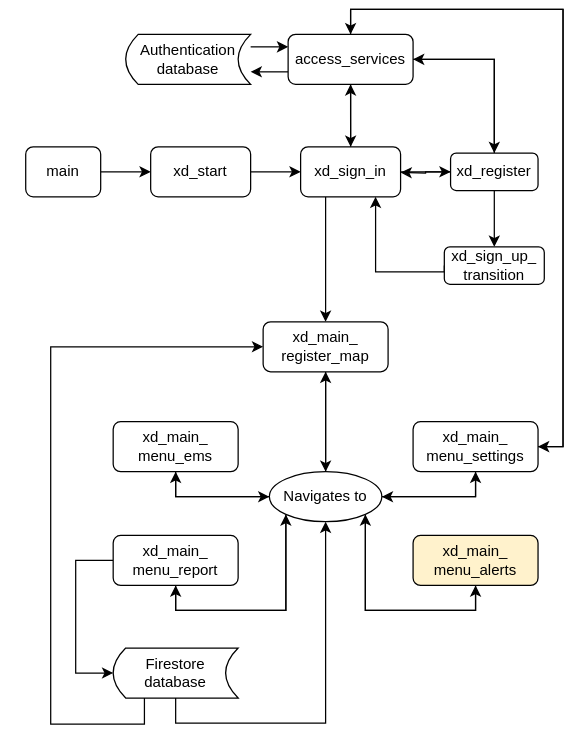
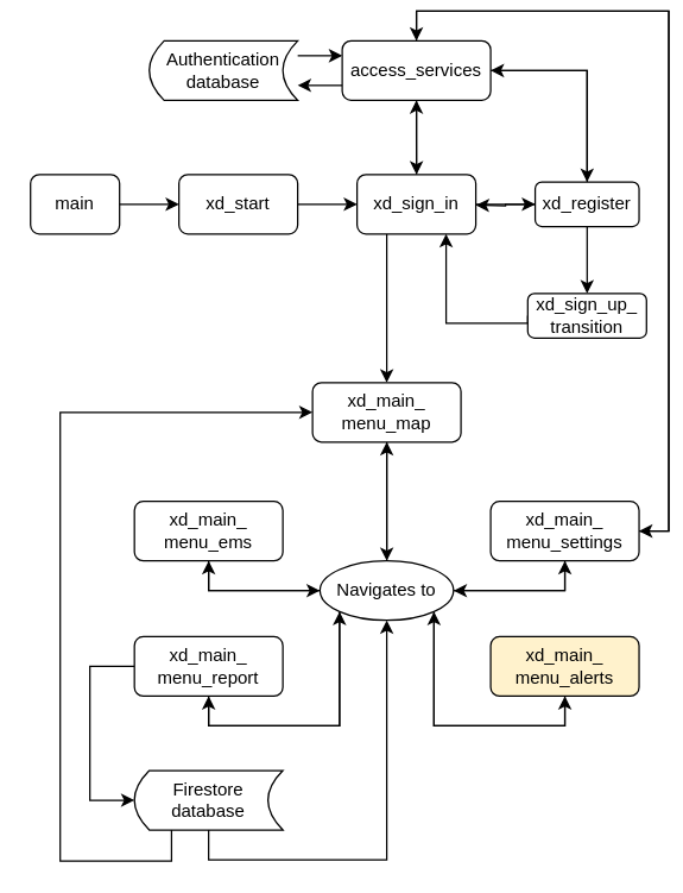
  <mxCell id="0" />
  <mxCell id="1" parent="0" />
  <mxCell id="2" style="edgeStyle=orthogonalEdgeStyle;rounded=0;orthogonalLoop=1;jettySize=auto;html=1;exitX=1;exitY=0.5;exitDx=0;exitDy=0;entryX=0;entryY=0.5;entryDx=0;entryDy=0;" edge="1" parent="1" source="3" target="5"><mxGeometry relative="1" as="geometry" /></mxCell>
  <mxCell id="3" value="main" style="rounded=1;whiteSpace=wrap;html=1;" vertex="1" parent="1"><mxGeometry x="20" y="110" width="60" height="40" as="geometry" /></mxCell>
  <mxCell id="4" style="edgeStyle=orthogonalEdgeStyle;rounded=0;orthogonalLoop=1;jettySize=auto;html=1;exitX=1;exitY=0.5;exitDx=0;exitDy=0;entryX=0;entryY=0.5;entryDx=0;entryDy=0;" edge="1" parent="1" source="5" target="9"><mxGeometry relative="1" as="geometry" /></mxCell>
  <mxCell id="5" value="xd_start" style="rounded=1;whiteSpace=wrap;html=1;" vertex="1" parent="1"><mxGeometry x="120" y="110" width="80" height="40" as="geometry" /></mxCell>
  <mxCell id="6" style="edgeStyle=orthogonalEdgeStyle;rounded=0;orthogonalLoop=1;jettySize=auto;html=1;exitX=1;exitY=0.5;exitDx=0;exitDy=0;entryX=0;entryY=0.5;entryDx=0;entryDy=0;" edge="1" parent="1" source="9" target="13"><mxGeometry relative="1" as="geometry" /></mxCell>
  <mxCell id="7" style="edgeStyle=orthogonalEdgeStyle;rounded=0;orthogonalLoop=1;jettySize=auto;html=1;exitX=0.5;exitY=0;exitDx=0;exitDy=0;entryX=0.5;entryY=1;entryDx=0;entryDy=0;" edge="1" parent="1" source="9" target="20"><mxGeometry relative="1" as="geometry" /></mxCell>
  <mxCell id="8" style="edgeStyle=orthogonalEdgeStyle;rounded=0;orthogonalLoop=1;jettySize=auto;html=1;exitX=0.25;exitY=1;exitDx=0;exitDy=0;entryX=0.5;entryY=0;entryDx=0;entryDy=0;" edge="1" parent="1" source="9" target="22"><mxGeometry relative="1" as="geometry" /></mxCell>
  <mxCell id="9" value="xd_sign_in" style="rounded=1;whiteSpace=wrap;html=1;" vertex="1" parent="1"><mxGeometry x="240" y="110" width="80" height="40" as="geometry" /></mxCell>
  <mxCell id="10" style="edgeStyle=orthogonalEdgeStyle;rounded=0;orthogonalLoop=1;jettySize=auto;html=1;exitX=0.5;exitY=1;exitDx=0;exitDy=0;entryX=0.5;entryY=0;entryDx=0;entryDy=0;" edge="1" parent="1" source="13" target="15"><mxGeometry relative="1" as="geometry" /></mxCell>
  <mxCell id="11" style="edgeStyle=orthogonalEdgeStyle;rounded=0;orthogonalLoop=1;jettySize=auto;html=1;exitX=0;exitY=0.5;exitDx=0;exitDy=0;" edge="1" parent="1" source="13"><mxGeometry relative="1" as="geometry"><mxPoint x="320" y="130.471" as="targetPoint" /></mxGeometry></mxCell>
  <mxCell id="12" style="edgeStyle=orthogonalEdgeStyle;rounded=0;orthogonalLoop=1;jettySize=auto;html=1;exitX=0.5;exitY=0;exitDx=0;exitDy=0;entryX=1;entryY=0.5;entryDx=0;entryDy=0;" edge="1" parent="1" source="13" target="20"><mxGeometry relative="1" as="geometry" /></mxCell>
  <mxCell id="13" value="xd_register" style="rounded=1;whiteSpace=wrap;html=1;" vertex="1" parent="1"><mxGeometry x="360" y="115" width="70" height="30" as="geometry" /></mxCell>
  <mxCell id="14" style="edgeStyle=orthogonalEdgeStyle;rounded=0;orthogonalLoop=1;jettySize=auto;html=1;exitX=0;exitY=0.5;exitDx=0;exitDy=0;" edge="1" parent="1" source="15"><mxGeometry relative="1" as="geometry"><mxPoint x="300" y="150" as="targetPoint" /><Array as="points"><mxPoint x="300" y="210" /></Array></mxGeometry></mxCell>
  <mxCell id="15" value="xd_sign_up_&lt;br&gt;transition" style="rounded=1;whiteSpace=wrap;html=1;" vertex="1" parent="1"><mxGeometry x="355" y="190" width="80" height="30" as="geometry" /></mxCell>
  <mxCell id="16" style="edgeStyle=orthogonalEdgeStyle;rounded=0;orthogonalLoop=1;jettySize=auto;html=1;exitX=0.5;exitY=1;exitDx=0;exitDy=0;" edge="1" parent="1" source="20"><mxGeometry relative="1" as="geometry"><mxPoint x="280.059" y="110" as="targetPoint" /></mxGeometry></mxCell>
  <mxCell id="17" style="edgeStyle=orthogonalEdgeStyle;rounded=0;orthogonalLoop=1;jettySize=auto;html=1;exitX=1;exitY=0.5;exitDx=0;exitDy=0;entryX=0.5;entryY=0;entryDx=0;entryDy=0;" edge="1" parent="1" source="20" target="13"><mxGeometry relative="1" as="geometry" /></mxCell>
  <mxCell id="18" style="edgeStyle=orthogonalEdgeStyle;rounded=0;orthogonalLoop=1;jettySize=auto;html=1;exitX=0;exitY=0.75;exitDx=0;exitDy=0;entryX=1;entryY=0.75;entryDx=0;entryDy=0;" edge="1" parent="1" source="20" target="40"><mxGeometry relative="1" as="geometry" /></mxCell>
  <mxCell id="19" style="edgeStyle=orthogonalEdgeStyle;rounded=0;orthogonalLoop=1;jettySize=auto;html=1;exitX=0.5;exitY=0;exitDx=0;exitDy=0;entryX=1;entryY=0.5;entryDx=0;entryDy=0;" edge="1" parent="1" source="20" target="27"><mxGeometry relative="1" as="geometry" /></mxCell>
  <mxCell id="20" value="access_services" style="rounded=1;whiteSpace=wrap;html=1;" vertex="1" parent="1"><mxGeometry x="230" y="20" width="100" height="40" as="geometry" /></mxCell>
  <mxCell id="21" style="edgeStyle=orthogonalEdgeStyle;rounded=0;orthogonalLoop=1;jettySize=auto;html=1;exitX=0.5;exitY=1;exitDx=0;exitDy=0;entryX=0.5;entryY=0;entryDx=0;entryDy=0;" edge="1" parent="1" source="22" target="38"><mxGeometry relative="1" as="geometry" /></mxCell>
- <mxCell id="22" value="xd_main_&lt;br&gt;register_map" style="rounded=1;whiteSpace=wrap;html=1;" vertex="1" parent="1"><mxGeometry x="210" y="250" width="100" height="40" as="geometry" /></mxCell>
+ <mxCell id="22" value="xd_main_&lt;br&gt;menu_map" style="rounded=1;whiteSpace=wrap;html=1;" vertex="1" parent="1"><mxGeometry x="210" y="250" width="100" height="40" as="geometry" /></mxCell>
  <mxCell id="23" style="edgeStyle=orthogonalEdgeStyle;rounded=0;orthogonalLoop=1;jettySize=auto;html=1;exitX=0.5;exitY=1;exitDx=0;exitDy=0;entryX=0;entryY=0.5;entryDx=0;entryDy=0;" edge="1" parent="1" source="24" target="38"><mxGeometry relative="1" as="geometry" /></mxCell>
  <mxCell id="24" value="xd_main_&lt;br&gt;menu_ems" style="rounded=1;whiteSpace=wrap;html=1;" vertex="1" parent="1"><mxGeometry x="90" y="330" width="100" height="40" as="geometry" /></mxCell>
  <mxCell id="25" style="edgeStyle=orthogonalEdgeStyle;rounded=0;orthogonalLoop=1;jettySize=auto;html=1;exitX=0.5;exitY=1;exitDx=0;exitDy=0;entryX=1;entryY=0.5;entryDx=0;entryDy=0;" edge="1" parent="1" source="27" target="38"><mxGeometry relative="1" as="geometry" /></mxCell>
  <mxCell id="26" style="edgeStyle=orthogonalEdgeStyle;rounded=0;orthogonalLoop=1;jettySize=auto;html=1;exitX=1;exitY=0.5;exitDx=0;exitDy=0;entryX=0.5;entryY=0;entryDx=0;entryDy=0;" edge="1" parent="1" source="27" target="20"><mxGeometry relative="1" as="geometry" /></mxCell>
  <mxCell id="27" value="xd_main_&lt;br&gt;menu_settings" style="rounded=1;whiteSpace=wrap;html=1;" vertex="1" parent="1"><mxGeometry x="330" y="329.941" width="100" height="40" as="geometry" /></mxCell>
  <mxCell id="28" style="edgeStyle=orthogonalEdgeStyle;rounded=0;orthogonalLoop=1;jettySize=auto;html=1;exitX=0.5;exitY=1;exitDx=0;exitDy=0;entryX=0;entryY=1;entryDx=0;entryDy=0;" edge="1" parent="1" source="30" target="38"><mxGeometry relative="1" as="geometry" /></mxCell>
  <mxCell id="29" style="edgeStyle=orthogonalEdgeStyle;rounded=0;orthogonalLoop=1;jettySize=auto;html=1;exitX=0;exitY=0.5;exitDx=0;exitDy=0;entryX=0;entryY=0.5;entryDx=0;entryDy=0;" edge="1" parent="1" source="30" target="43"><mxGeometry relative="1" as="geometry"><Array as="points"><mxPoint x="60" y="441" /><mxPoint x="60" y="531" /></Array></mxGeometry></mxCell>
  <mxCell id="30" value="xd_main_&lt;br&gt;menu_report" style="rounded=1;whiteSpace=wrap;html=1;" vertex="1" parent="1"><mxGeometry x="90" y="421" width="100" height="40" as="geometry" /></mxCell>
  <mxCell id="31" style="edgeStyle=orthogonalEdgeStyle;rounded=0;orthogonalLoop=1;jettySize=auto;html=1;exitX=0.5;exitY=1;exitDx=0;exitDy=0;entryX=1;entryY=1;entryDx=0;entryDy=0;" edge="1" parent="1" source="32" target="38"><mxGeometry relative="1" as="geometry" /></mxCell>
  <mxCell id="32" value="xd_main_&lt;br&gt;menu_alerts" style="rounded=1;whiteSpace=wrap;html=1;fillColor=#fff2cc;" vertex="1" parent="1"><mxGeometry x="330" y="421" width="100" height="40" as="geometry" /></mxCell>
  <mxCell id="33" style="edgeStyle=orthogonalEdgeStyle;rounded=0;orthogonalLoop=1;jettySize=auto;html=1;exitX=0;exitY=0.5;exitDx=0;exitDy=0;entryX=0.5;entryY=1;entryDx=0;entryDy=0;" edge="1" parent="1" source="38" target="24"><mxGeometry relative="1" as="geometry" /></mxCell>
  <mxCell id="34" style="edgeStyle=orthogonalEdgeStyle;rounded=0;orthogonalLoop=1;jettySize=auto;html=1;exitX=1;exitY=0.5;exitDx=0;exitDy=0;entryX=0.5;entryY=1;entryDx=0;entryDy=0;" edge="1" parent="1" source="38" target="27"><mxGeometry relative="1" as="geometry" /></mxCell>
  <mxCell id="35" style="edgeStyle=orthogonalEdgeStyle;rounded=0;orthogonalLoop=1;jettySize=auto;html=1;exitX=0.5;exitY=0;exitDx=0;exitDy=0;entryX=0.5;entryY=1;entryDx=0;entryDy=0;" edge="1" parent="1" source="38" target="22"><mxGeometry relative="1" as="geometry" /></mxCell>
  <mxCell id="36" style="edgeStyle=orthogonalEdgeStyle;rounded=0;orthogonalLoop=1;jettySize=auto;html=1;exitX=1;exitY=1;exitDx=0;exitDy=0;entryX=0.5;entryY=1;entryDx=0;entryDy=0;" edge="1" parent="1" source="38" target="32"><mxGeometry relative="1" as="geometry"><Array as="points"><mxPoint x="292" y="481" /><mxPoint x="380" y="481" /></Array></mxGeometry></mxCell>
  <mxCell id="37" style="edgeStyle=orthogonalEdgeStyle;rounded=0;orthogonalLoop=1;jettySize=auto;html=1;exitX=0;exitY=1;exitDx=0;exitDy=0;entryX=0.5;entryY=1;entryDx=0;entryDy=0;" edge="1" parent="1" source="38" target="30"><mxGeometry relative="1" as="geometry"><Array as="points"><mxPoint x="228" y="481" /><mxPoint x="140" y="481" /></Array></mxGeometry></mxCell>
  <mxCell id="38" value="Navigates to" style="ellipse;whiteSpace=wrap;html=1;" vertex="1" parent="1"><mxGeometry x="215" y="370" width="90" height="40" as="geometry" /></mxCell>
  <mxCell id="39" style="edgeStyle=orthogonalEdgeStyle;rounded=0;orthogonalLoop=1;jettySize=auto;html=1;exitX=1;exitY=0.25;exitDx=0;exitDy=0;entryX=0;entryY=0.25;entryDx=0;entryDy=0;" edge="1" parent="1" source="40" target="20"><mxGeometry relative="1" as="geometry" /></mxCell>
  <mxCell id="40" value="Authentication&lt;br&gt;database" style="shape=dataStorage;whiteSpace=wrap;html=1;" vertex="1" parent="1"><mxGeometry x="100" y="20" width="100" height="40" as="geometry" /></mxCell>
  <mxCell id="41" style="edgeStyle=orthogonalEdgeStyle;rounded=0;orthogonalLoop=1;jettySize=auto;html=1;exitX=0.25;exitY=1;exitDx=0;exitDy=0;entryX=0;entryY=0.5;entryDx=0;entryDy=0;" edge="1" parent="1" source="43" target="22"><mxGeometry relative="1" as="geometry"><mxPoint x="200" y="280" as="targetPoint" /><Array as="points"><mxPoint x="115" y="572" /><mxPoint x="40" y="572" /><mxPoint x="40" y="270" /></Array></mxGeometry></mxCell>
  <mxCell id="42" style="edgeStyle=orthogonalEdgeStyle;rounded=0;orthogonalLoop=1;jettySize=auto;html=1;exitX=0.5;exitY=1;exitDx=0;exitDy=0;" edge="1" parent="1" source="43" target="38"><mxGeometry relative="1" as="geometry" /></mxCell>
  <mxCell id="43" value="Firestore&lt;br&gt;database" style="shape=dataStorage;whiteSpace=wrap;html=1;" vertex="1" parent="1"><mxGeometry x="90" y="511.103" width="100" height="40" as="geometry" /></mxCell>
